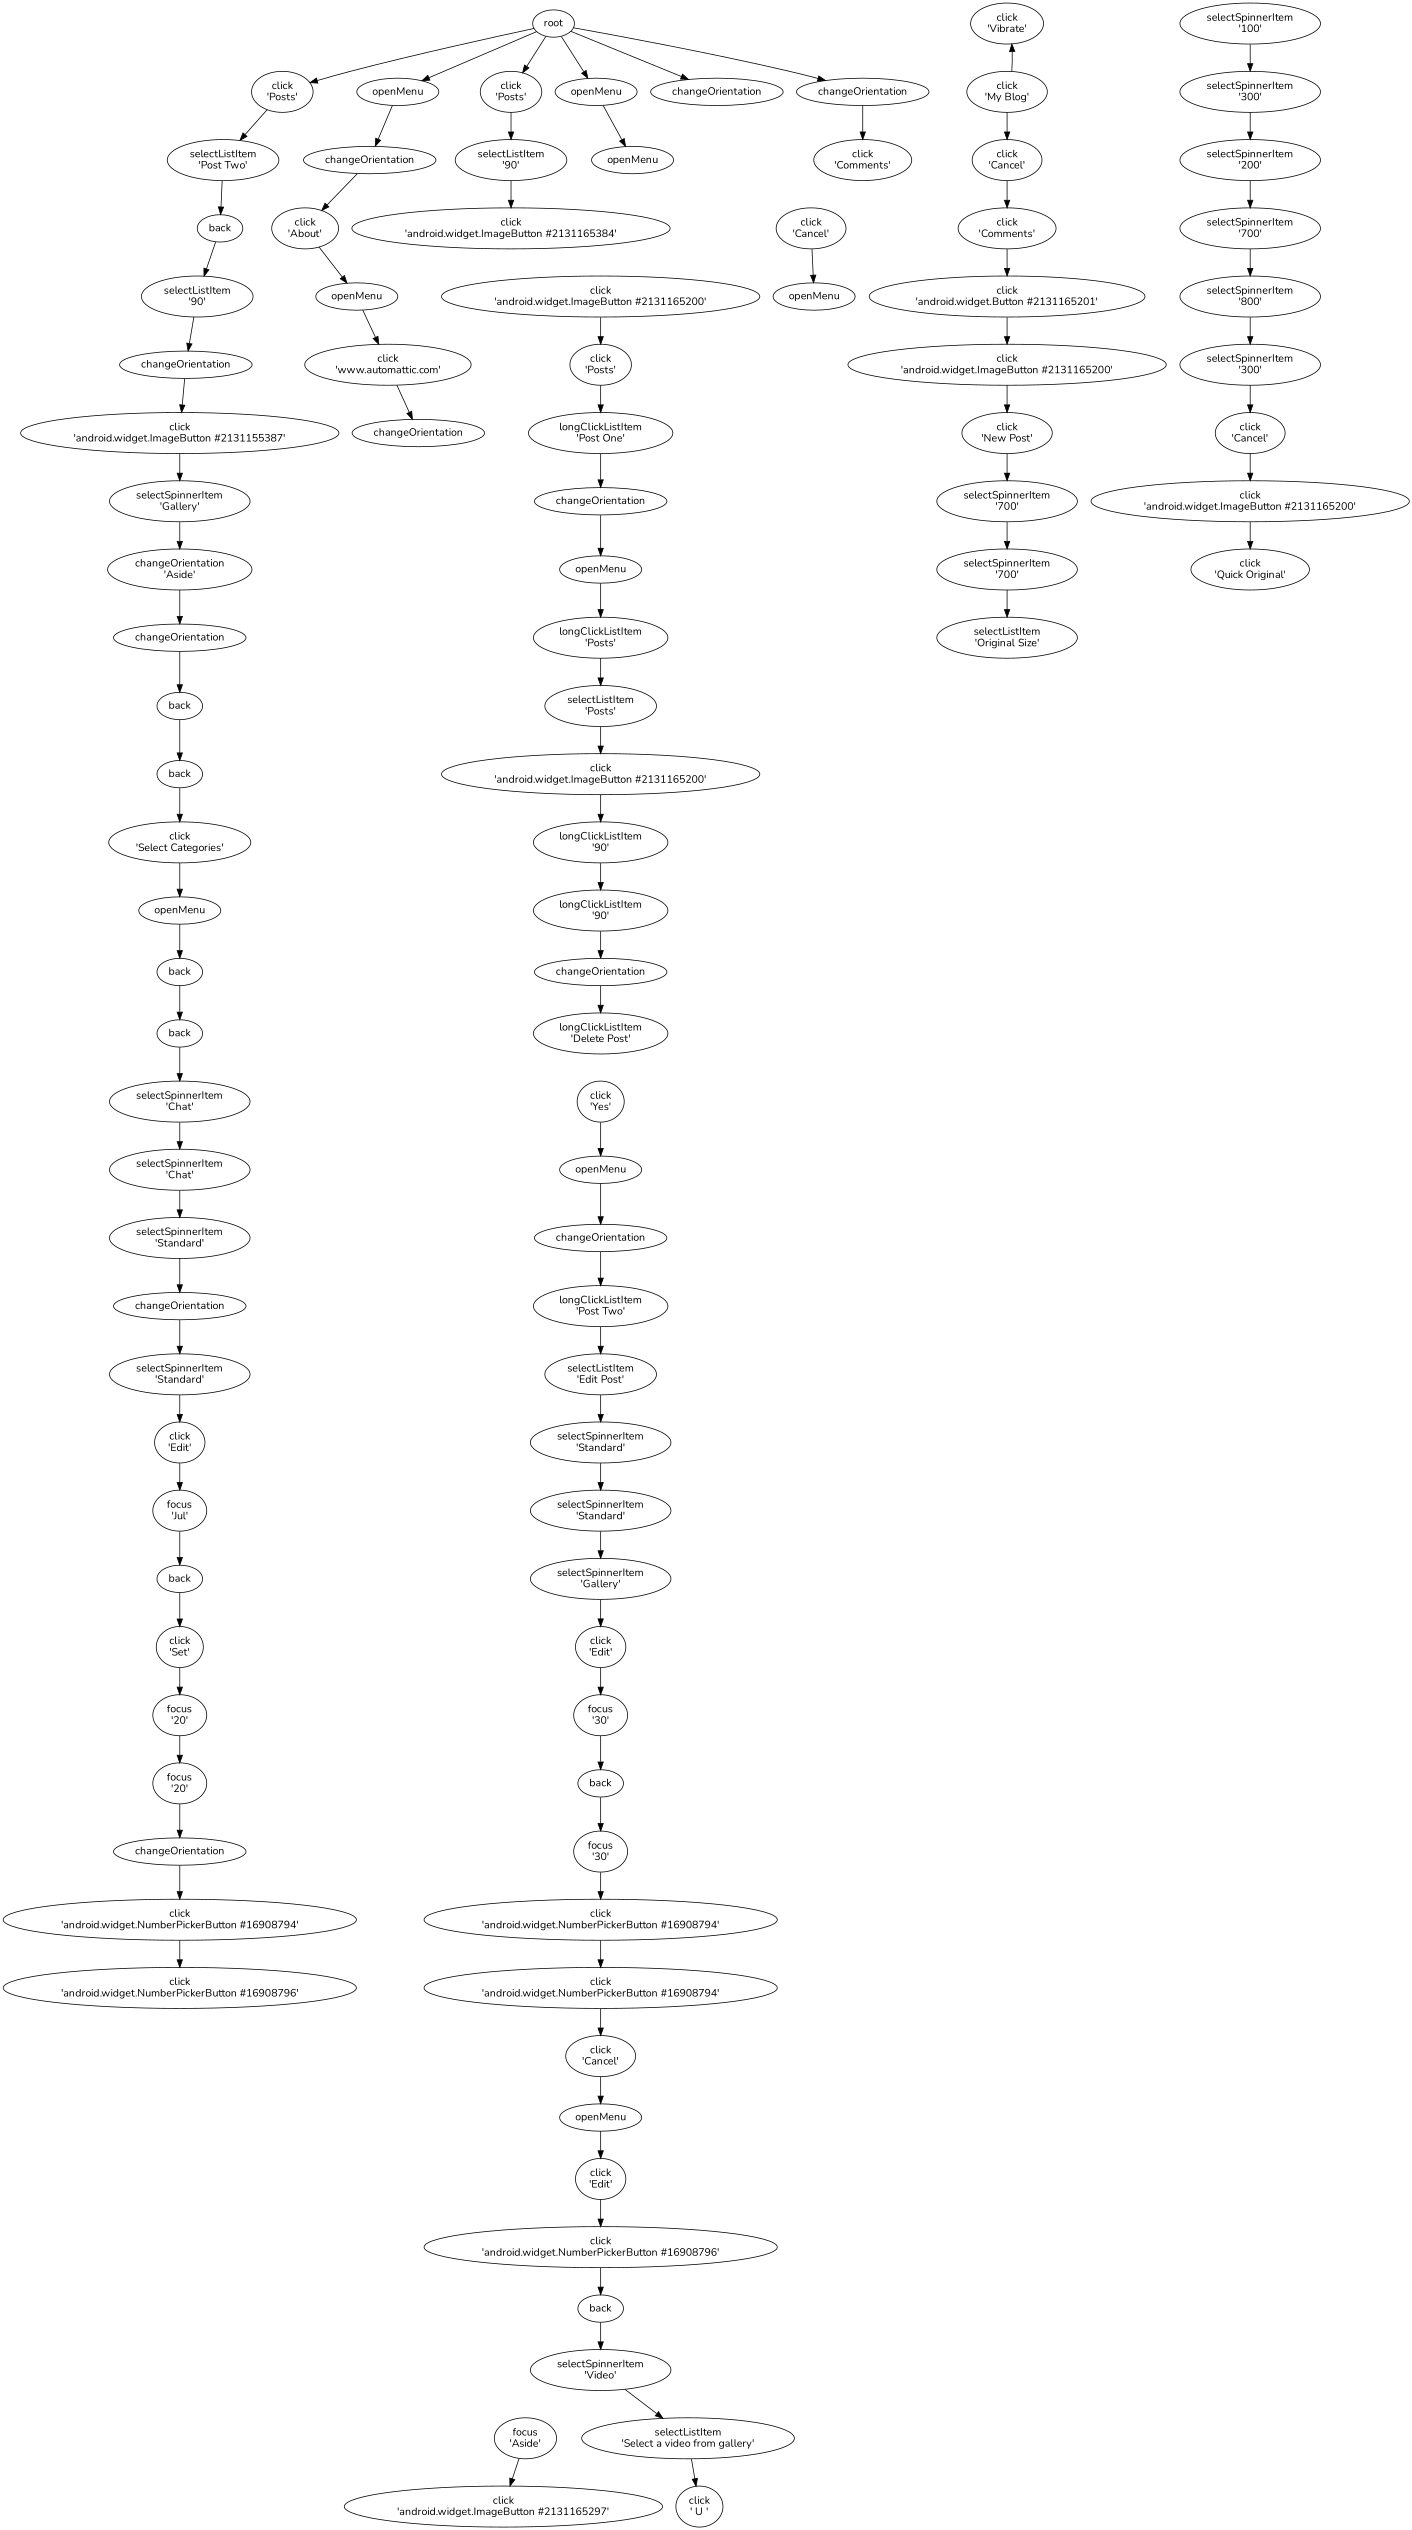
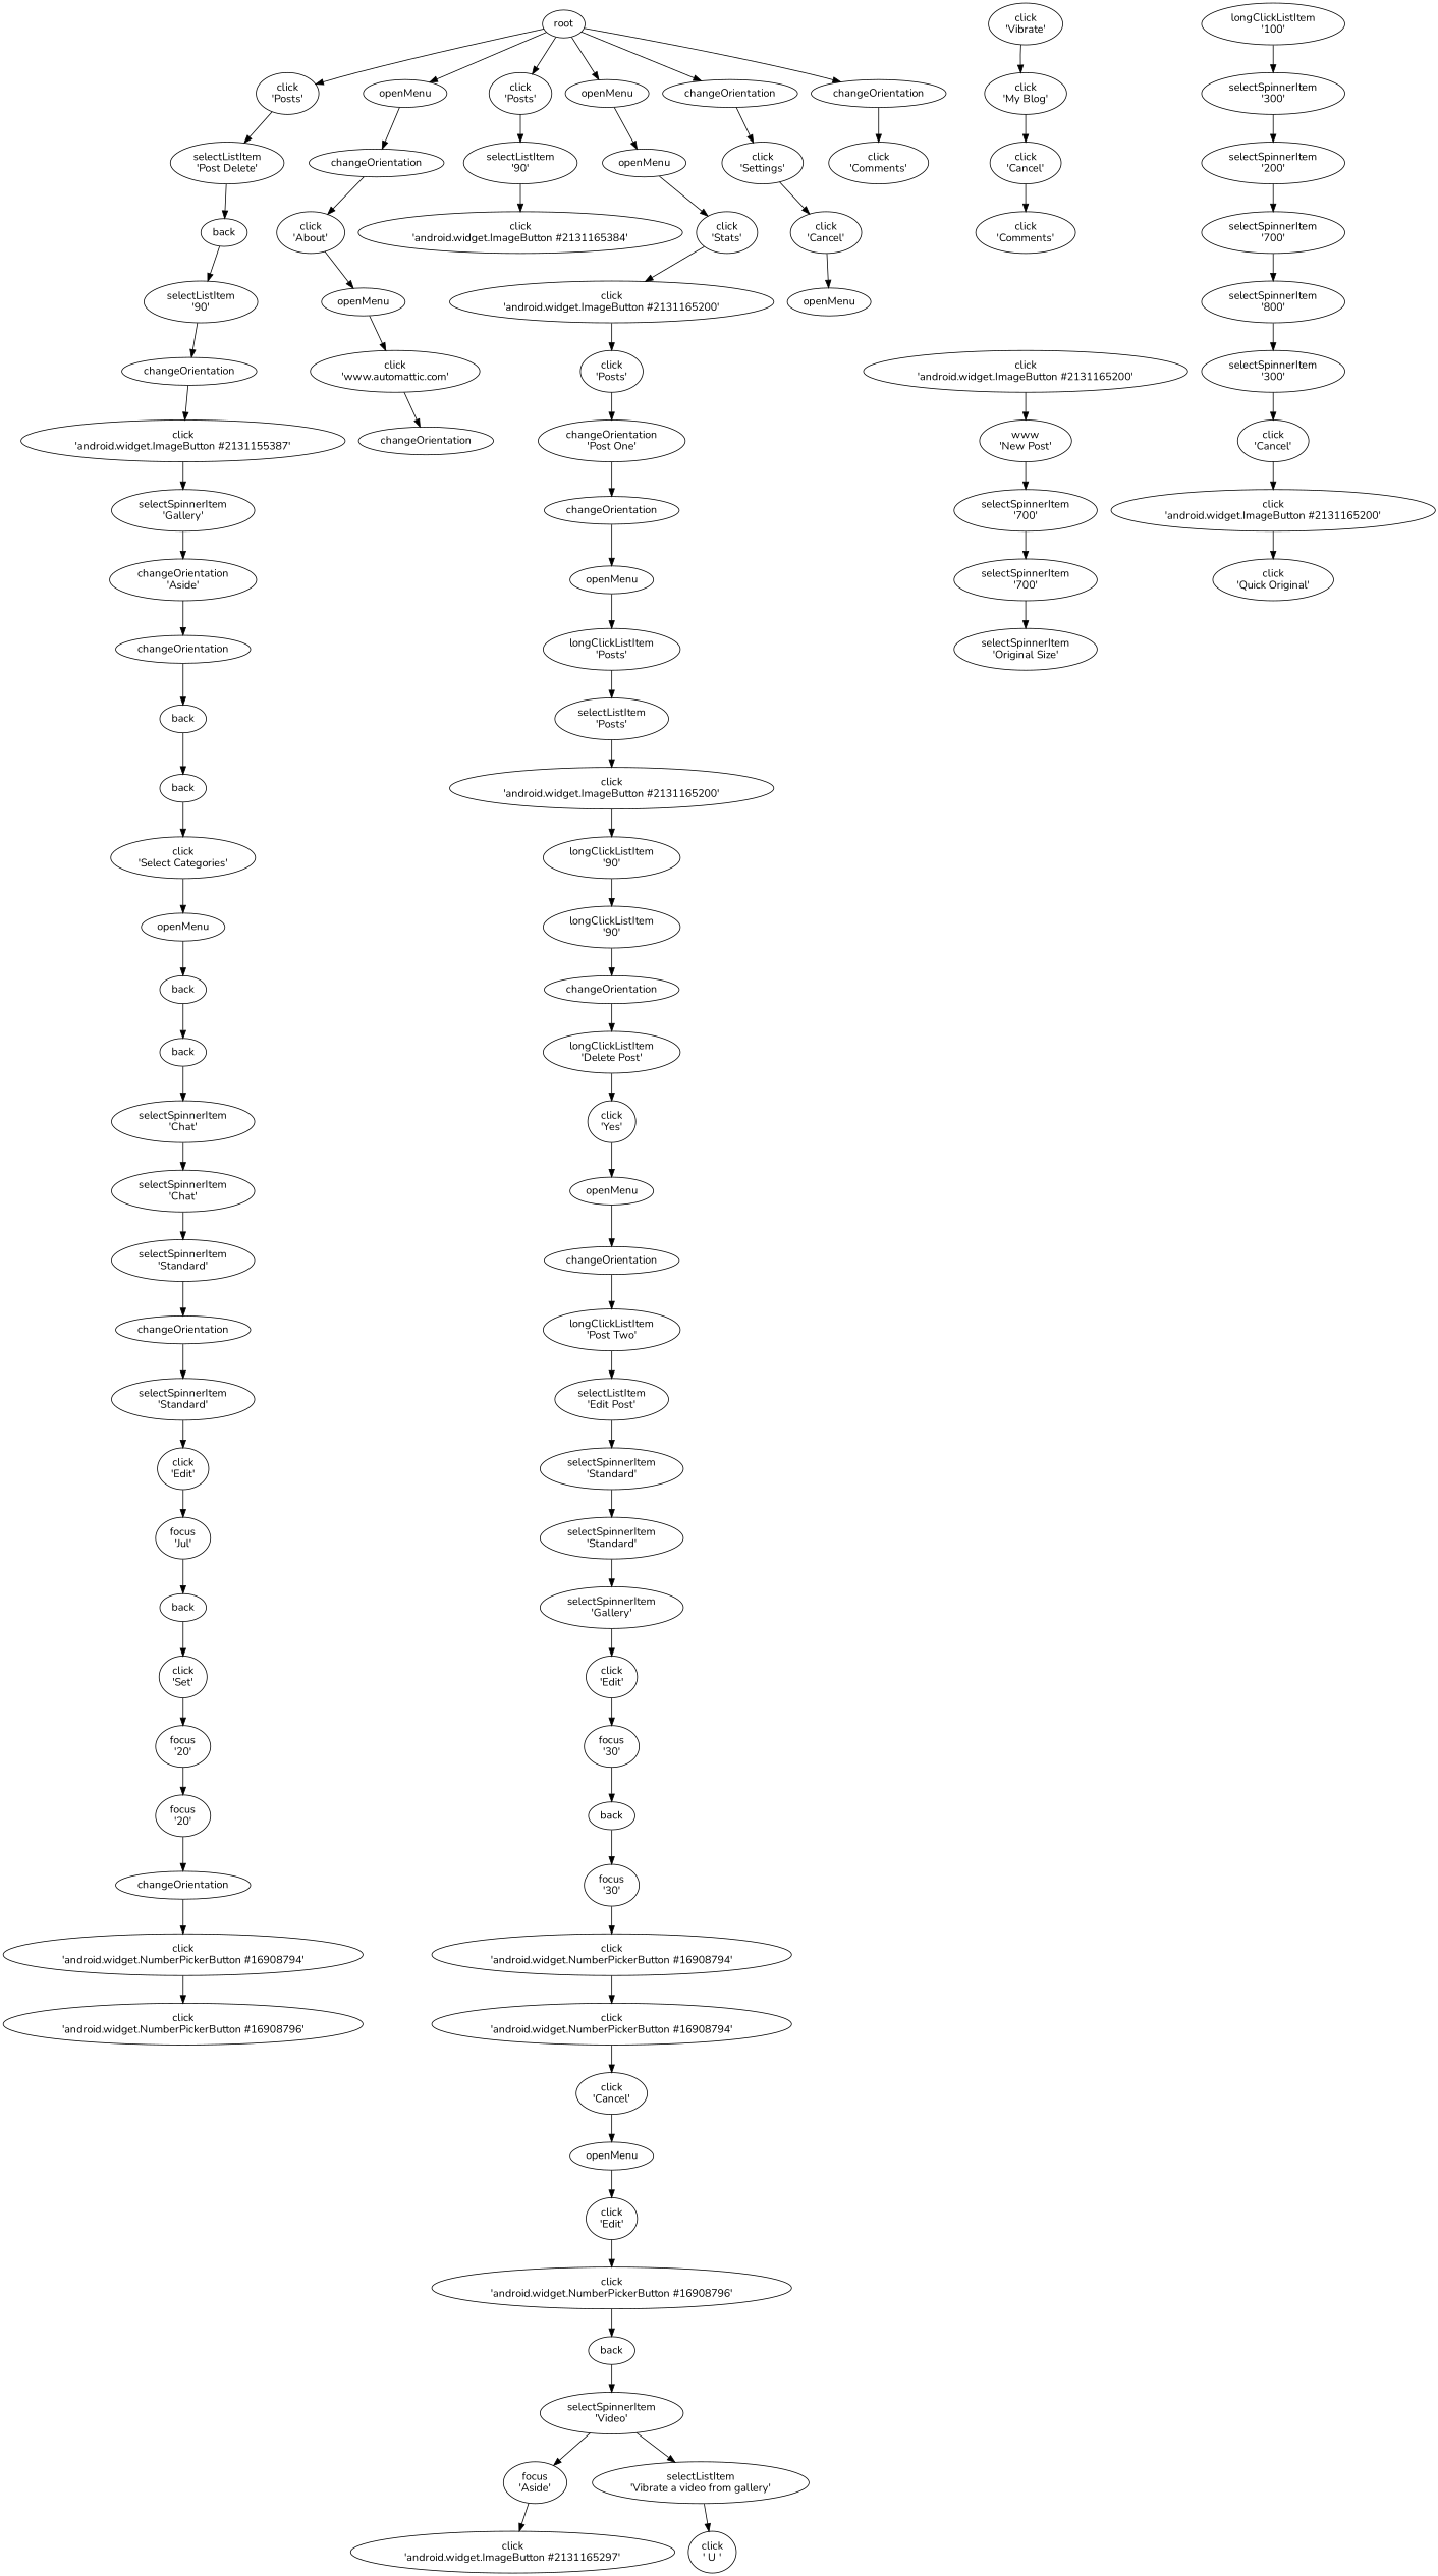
  digraph {
    fontname=Nunito
    node [fontname=Nunito]
    edge [fontname=Nunito]
    n1 [label="click\n'Posts'"]
-   n2 [label="selectListItem\n'Post Two'"]
+   n2 [label="selectListItem\n'Post Delete'"]
    root
    n4 [label=openMenu]
    n5 [label="click\n'Posts'"]
    n6 [label=openMenu]
    n7 [label=changeOrientation]
    n8 [label=changeOrientation]
    n9 [label=changeOrientation]
    n10 [label="selectListItem\n'90'"]
    n11 [label=openMenu]
+   n12 [label="click\n'Settings'"]
    n13 [label="click\n'Comments'"]
    n14 [label=back]
    n15 [label="selectListItem\n'90'"]
    n16 [label=changeOrientation]
    n17 [label="click\n'android.widget.ImageButton #2131155387'"]
    n18 [label="selectSpinnerItem\n'Gallery'"]
    n19 [label="changeOrientation\n'Aside'"]
    n20 [label=changeOrientation]
    n21 [label=back]
    n22 [label=back]
    n23 [label="click\n'Select Categories'"]
    n24 [label=openMenu]
    n25 [label=back]
    n26 [label=back]
    n27 [label="selectSpinnerItem\n'Chat'"]
    n28 [label="selectSpinnerItem\n'Chat'"]
    n29 [label="selectSpinnerItem\n'Standard'"]
    n30 [label=changeOrientation]
    n31 [label="selectSpinnerItem\n'Standard'"]
    n32 [label="click\n'Edit'"]
    n33 [label="focus\n'Jul'"]
    n34 [label=back]
    n35 [label="click\n'Set'"]
    n36 [label="focus\n'20'"]
    n37 [label="focus\n'20'"]
    n38 [label=changeOrientation]
    n39 [label="click\n'android.widget.NumberPickerButton #16908794'"]
    n40 [label="click\n'android.widget.NumberPickerButton #16908796'"]
    n41 [label="click\n'About'"]
    n42 [label=openMenu]
    n43 [label="click\n'www.automattic.com'"]
    n44 [label=changeOrientation]
    n45 [label="click\n'android.widget.ImageButton #2131165384'"]
+   n46 [label="click\n'Stats'"]
    n47 [label="click\n'android.widget.ImageButton #2131165200'"]
    n48 [label="click\n'Posts'"]
-   n49 [label="longClickListItem\n'Post One'"]
+   n49 [label="changeOrientation\n'Post One'"]
    n50 [label=changeOrientation]
    n51 [label=openMenu]
    n52 [label="longClickListItem\n'Posts'"]
    n53 [label="selectListItem\n'Posts'"]
    n54 [label="click\n'android.widget.ImageButton #2131165200'"]
    n55 [label="longClickListItem\n'90'"]
    n56 [label="longClickListItem\n'90'"]
    n57 [label=changeOrientation]
    n58 [label="longClickListItem\n'Delete Post'"]
    n59 [label="click\n'Yes'"]
    n60 [label=openMenu]
    n61 [label=changeOrientation]
    n62 [label="longClickListItem\n'Post Two'"]
    n63 [label="selectListItem\n'Edit Post'"]
    n64 [label="selectSpinnerItem\n'Standard'"]
    n65 [label="selectSpinnerItem\n'Standard'"]
    n66 [label="selectSpinnerItem\n'Gallery'"]
    n67 [label="click\n'Edit'"]
    n68 [label="focus\n'30'"]
    n69 [label=back]
    n70 [label="focus\n'30'"]
    n71 [label="click\n'android.widget.NumberPickerButton #16908794'"]
    n72 [label="click\n'android.widget.NumberPickerButton #16908794'"]
    n73 [label="click\n'Cancel'"]
    n74 [label=openMenu]
    n75 [label="click\n'Edit'"]
    n76 [label="click\n'android.widget.NumberPickerButton #16908796'"]
    n77 [label=back]
    n78 [label="selectSpinnerItem\n'Video'"]
    n79 [label="focus\n'Aside'"]
-   n80 [label="selectListItem\n'Select a video from gallery'"]
+   n80 [label="selectListItem\n'Vibrate a video from gallery'"]
    n81 [label="click\n'android.widget.ImageButton #2131165297'"]
    n82 [label="click\n' U '"]
    n83 [label="click\n'Cancel'"]
    n84 [label=openMenu]
    n85 [label="click\n'Vibrate'"]
    n86 [label="click\n'My Blog'"]
    n87 [label="click\n'Cancel'"]
    n88 [label="click\n'Comments'"]
-   n89 [label="click\n'android.widget.Button #2131165201'"]
    n90 [label="click\n'android.widget.ImageButton #2131165200'"]
-   n91 [label="click\n'New Post'"]
+   n91 [label="www\n'New Post'"]
    n92 [label="selectSpinnerItem\n'700'"]
    n93 [label="selectSpinnerItem\n'700'"]
-   n94 [label="selectListItem\n'Original Size'"]
-   n95 [label="selectSpinnerItem\n'100'"]
+   n94 [label="selectSpinnerItem\n'Original Size'"]
+   n95 [label="longClickListItem\n'100'"]
    n96 [label="selectSpinnerItem\n'300'"]
    n97 [label="selectSpinnerItem\n'200'"]
    n98 [label="selectSpinnerItem\n'700'"]
    n99 [label="selectSpinnerItem\n'800'"]
    n100 [label="selectSpinnerItem\n'300'"]
    n101 [label="click\n'Cancel'"]
    n102 [label="click\n'android.widget.ImageButton #2131165200'"]
    n103 [label="click\n'Quick Original'"]
    n1 -> n2
    n2 -> n14
    root -> n1
    root -> n4
    root -> n5
    root -> n6
    root -> n7
    root -> n8
    n4 -> n9
    n5 -> n10
    n6 -> n11
+   n7 -> n12
    n8 -> n13
    n9 -> n41
    n10 -> n45
+   n11 -> n46
+   n12 -> n83
    n14 -> n15
    n15 -> n16
    n16 -> n17
    n17 -> n18
    n18 -> n19
    n19 -> n20
    n20 -> n21
    n21 -> n22
    n22 -> n23
    n23 -> n24
    n24 -> n25
    n25 -> n26
    n26 -> n27
    n27 -> n28
    n28 -> n29
    n29 -> n30
    n30 -> n31
    n31 -> n32
    n32 -> n33
    n33 -> n34
    n34 -> n35
    n35 -> n36
    n36 -> n37
    n37 -> n38
    n38 -> n39
    n39 -> n40
    n41 -> n42
    n42 -> n43
    n43 -> n44
+   n46 -> n47
    n47 -> n48
    n48 -> n49
    n49 -> n50
    n50 -> n51
    n51 -> n52
    n52 -> n53
    n53 -> n54
    n54 -> n55
    n55 -> n56
    n56 -> n57
    n57 -> n58
+   n58 -> n59
    n59 -> n60
    n60 -> n61
    n61 -> n62
    n62 -> n63
    n63 -> n64
    n64 -> n65
    n65 -> n66
    n66 -> n67
    n67 -> n68
    n68 -> n69
    n69 -> n70
    n70 -> n71
    n71 -> n72
    n72 -> n73
    n73 -> n74
    n74 -> n75
    n75 -> n76
    n76 -> n77
    n77 -> n78
+   n78 -> n79
    n78 -> n80
    n79 -> n81
    n80 -> n82
    n83 -> n84
-   n86 -> n85
+   n85 -> n86
    n86 -> n87
    n87 -> n88
-   n88 -> n89
-   n89 -> n90
    n90 -> n91
    n91 -> n92
    n92 -> n93
    n93 -> n94
    n95 -> n96
    n96 -> n97
    n97 -> n98
    n98 -> n99
    n99 -> n100
    n100 -> n101
    n101 -> n102
    n102 -> n103
  }
